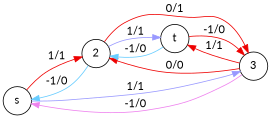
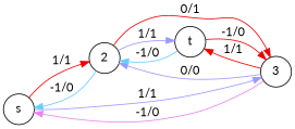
  digraph {
    fontname=Lato
    rankdir=LR
    node [fontname=Lato shape=circle]
    edge [color="#ee0000" fontname=Lato]
    s
    2
    3
    t
    s -> 2 [label="1/1"]
    s -> 3 [color="#9999FF" label="1/1"]
    2 -> s [color="#66ccff" label="-1/0"]
    2 -> 3 [label="0/1"]
    2 -> t [color="#9999FF" label="1/1"]
    3 -> s [color="#EE82EE" label="-1/0"]
-   3 -> 2 [label="0/0"]
+   3 -> 2 [color="#9999FF" label="0/0"]
    3 -> t [label="1/1"]
    t -> 2 [color="#66ccff" label="-1/0"]
    t -> 3 [label="-1/0"]
  }
